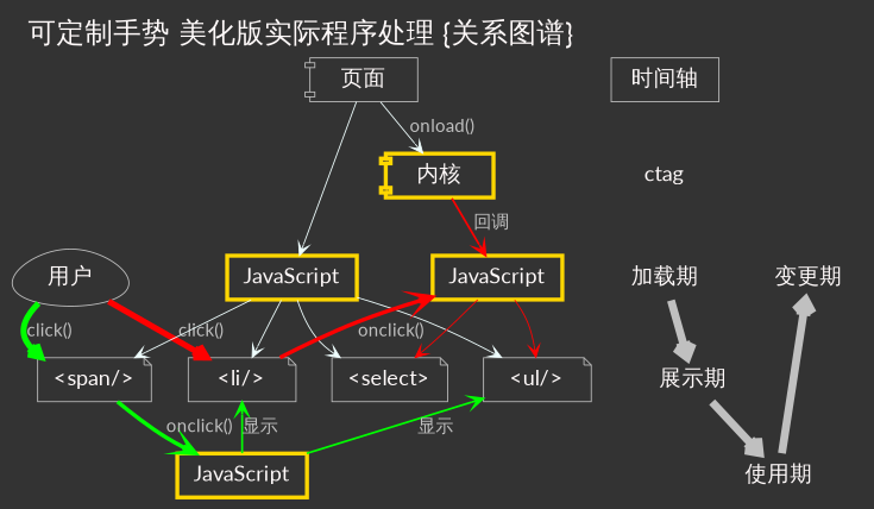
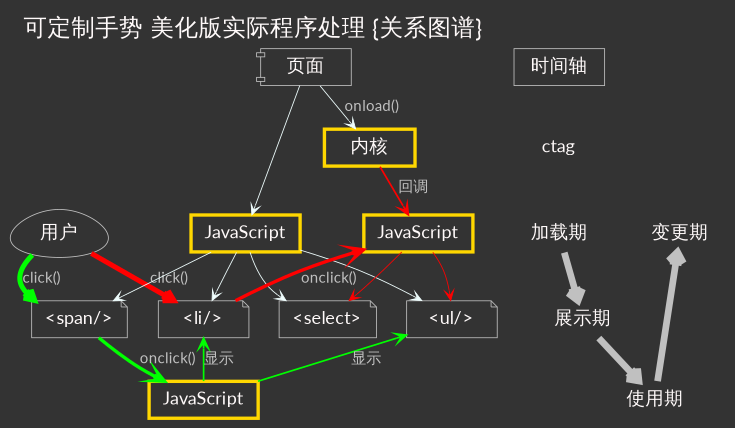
  digraph {
    bgcolor="#333333"
    fontcolor=snow
    fontname=Lato
    fontsize=14.0
    label="可定制手势 美化版实际程序处理 {关系图谱}"
    labeljust=l
    labelloc=t
    rankdir=TB
    ranksep=0.1
    node [color=gray fillcolor="#333333" fontcolor=snow fontname=Lato fontsize=11.0 shape=plaintext style="filled,setlinewidth(0.5)"]
    edge [arrowhead=vee arrowsize=0.6 arrowtail=none color=azure fontcolor=gray fontname=Lato fontsize=9.0 style="setlinewidth(0.5)"]
    n1 [height=0.3 label="页面" shape=component]
    n2 [height=0.3 label="时间轴" shape=box]
-   n3 [color=gold height=0.3 label="内核" shape=component style="setlinewidth(2)"]
+   n3 [color=gold height=0.3 label="内核" shape=box style="setlinewidth(2)"]
    ctag [height=0.3]
    n5 [height=0.3 label="用户" shape=egg]
    n6 [color=gold height=0.3 label=JavaScript shape=box style="setlinewidth(2)"]
    n7 [height=0.3 label="加载期"]
    n8 [height=0.3 label="<select>" shape=note]
    n9 [height=0.3 label="<span/>" shape=note]
    n10 [height=0.3 label="<ul/>" shape=note]
    n11 [height=0.3 label="<li/>" shape=note]
    n12 [height=0.3 label="展示期"]
    n13 [color=gold height=0.3 label=JavaScript shape=box style="setlinewidth(2)"]
    n14 [height=0.3 label="使用期"]
    n15 [color=gold height=0.3 label=JavaScript shape=box style="setlinewidth(2)"]
    n16 [height=0.3 label="变更期"]
    subgraph sub_1 {
      rank=same
      n1
      n2
    }
    subgraph sub_2 {
      rank=same
      n3
      ctag
    }
    subgraph sub_3 {
      rank=same
      n5
      n6
      n7
    }
    subgraph sub_4 {
      rank=same
      n8
      n9
      n10
      n11
      n12
    }
    subgraph sub_5 {
      rank=same
      n13
      n14
    }
    subgraph sub_6 {
      rank=same
      n15
      n16
    }
    n1 -> n3 [label="onload()"]
    n1 -> n6
    n2 -> ctag [style=invis]
    n3 -> n15 [color=red label="回调" style="setlinewidth(1)"]
    ctag -> n7 [style=invis]
    n5 -> n9 [color=green label="click()" style="setlinewidth(3)"]
    n5 -> n11 [color=red label="click()" style="setlinewidth(3)"]
    n6 -> n8
    n6 -> n9
    n6 -> n10
    n6 -> n11
    n7 -> n12 [color=gray style="setlinewidth(4)"]
    n9 -> n13 [color=green label="onclick()" style="setlinewidth(2)"]
    n11 -> n15 [color=red label="onclick()" style="setlinewidth(2)"]
    n12 -> n14 [color=gray style="setlinewidth(4)"]
    n13 -> n10 [color=green label="显示" style="setlinewidth(1)"]
    n13 -> n11 [color=green label="显示" style="setlinewidth(1)"]
    n14 -> n16 [color=gray style="setlinewidth(4)"]
    n15 -> n8 [color=red]
    n15 -> n10 [color=red]
  }
